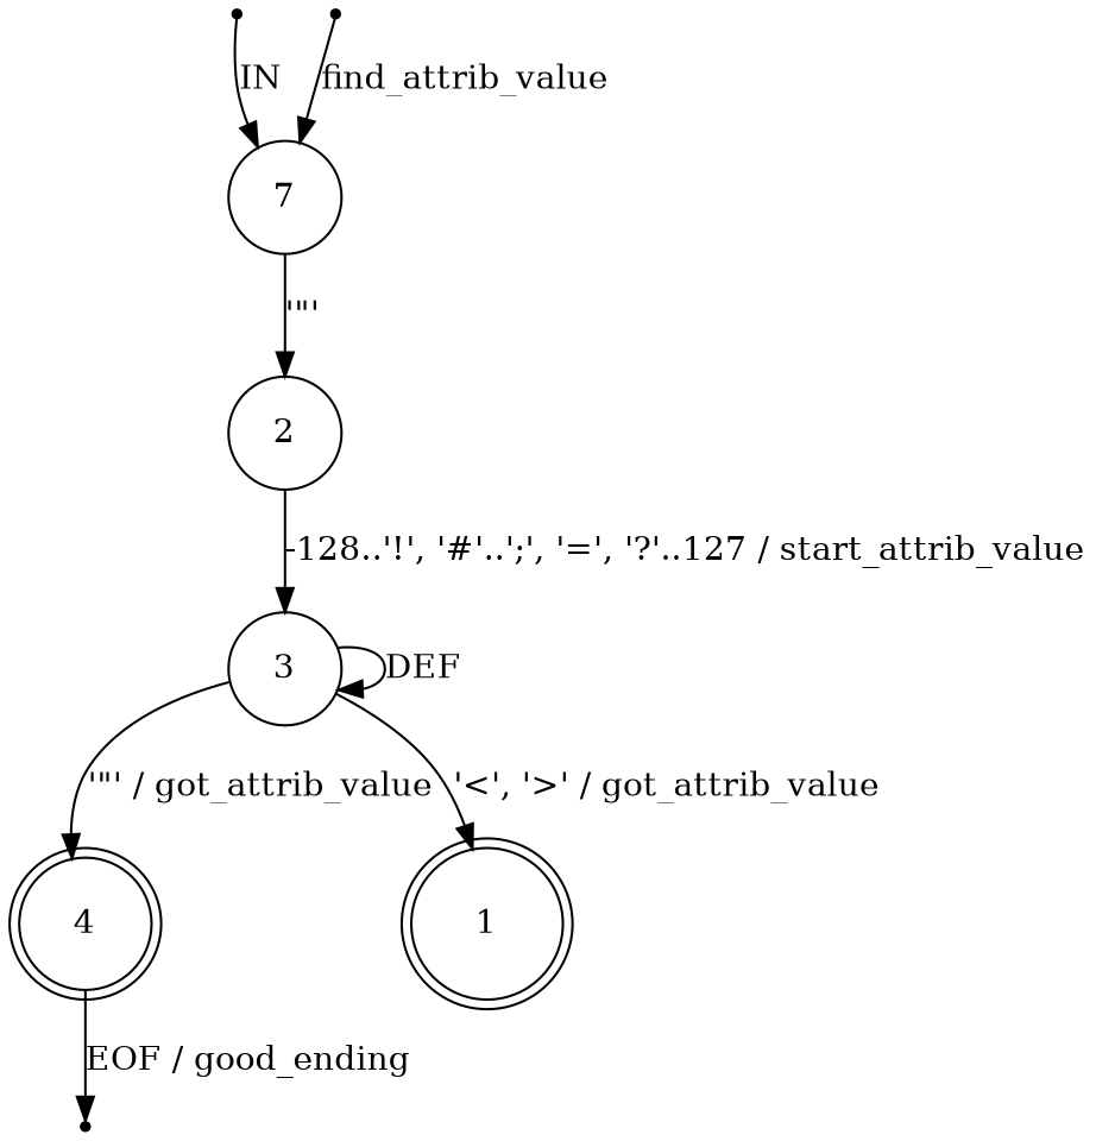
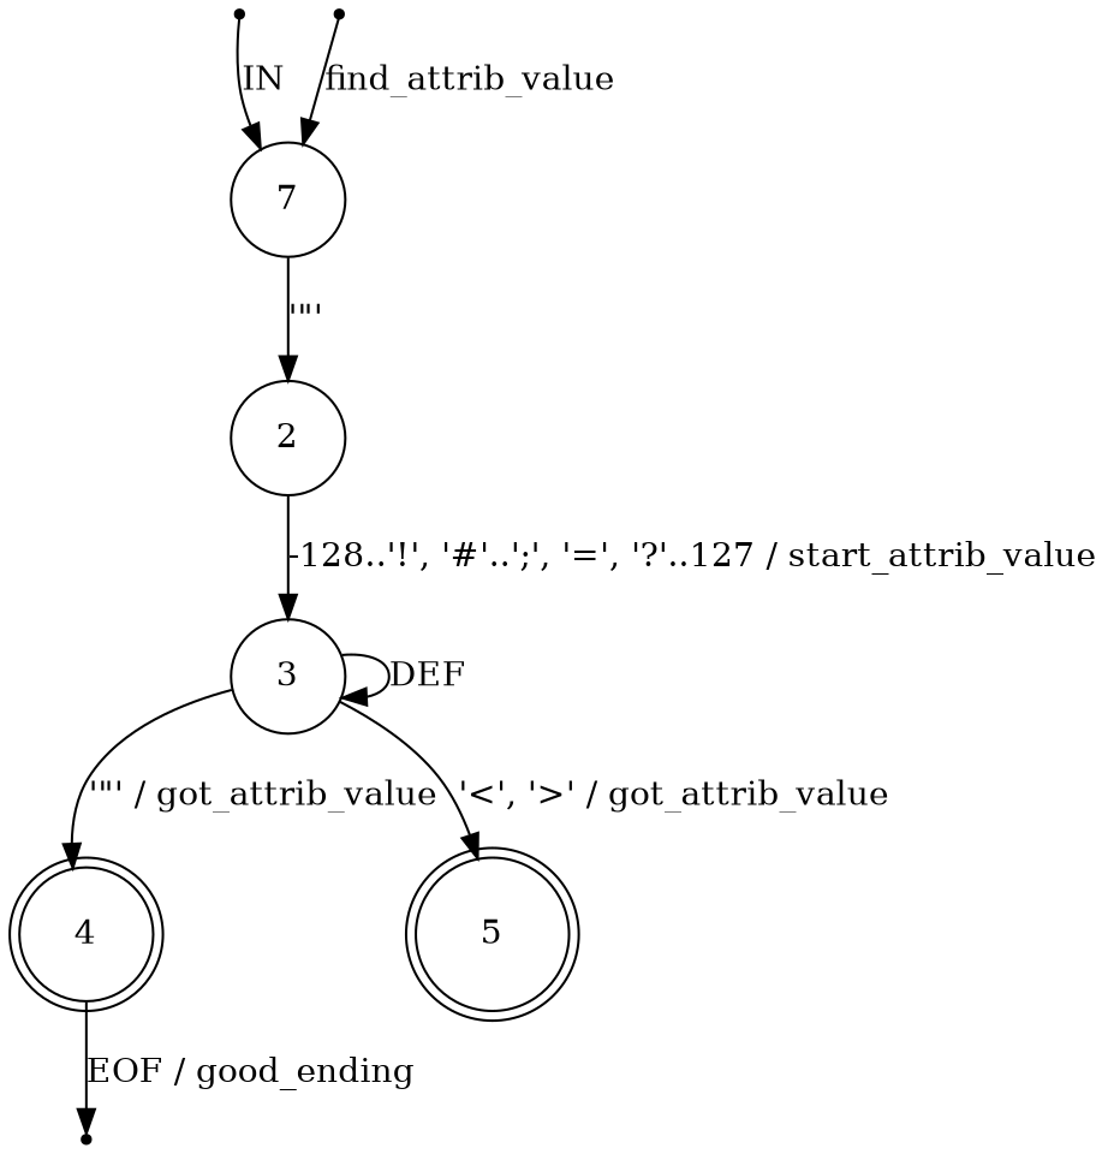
  digraph {
    rankdir=TB
    node [shape=point fixedsize=true]
    ENTRY [fixedsize=""]
    n2 [height=0.65 label=7 shape=circle]
    2 [height=0.65 shape=circle]
    en_1 [fixedsize=""]
    eof_4 [fixedsize=""]
    4 [height=0.65 shape=doublecircle]
-   5 [height=0.65 shape=doublecircle label=1]
+   5 [height=0.65 shape=doublecircle]
    3 [height=0.65 shape=circle]
    ENTRY -> n2 [label=IN]
    n2 -> 2 [label="'\"'"]
    2 -> 3 [label="-128..'!', '#'..';', '=', '?'..127 / start_attrib_value"]
    en_1 -> n2 [label=find_attrib_value]
    4 -> eof_4 [label="EOF / good_ending"]
    3 -> 4 [label="'\"' / got_attrib_value"]
    3 -> 5 [label="'<', '>' / got_attrib_value"]
    3 -> 3 [label=DEF]
  }
